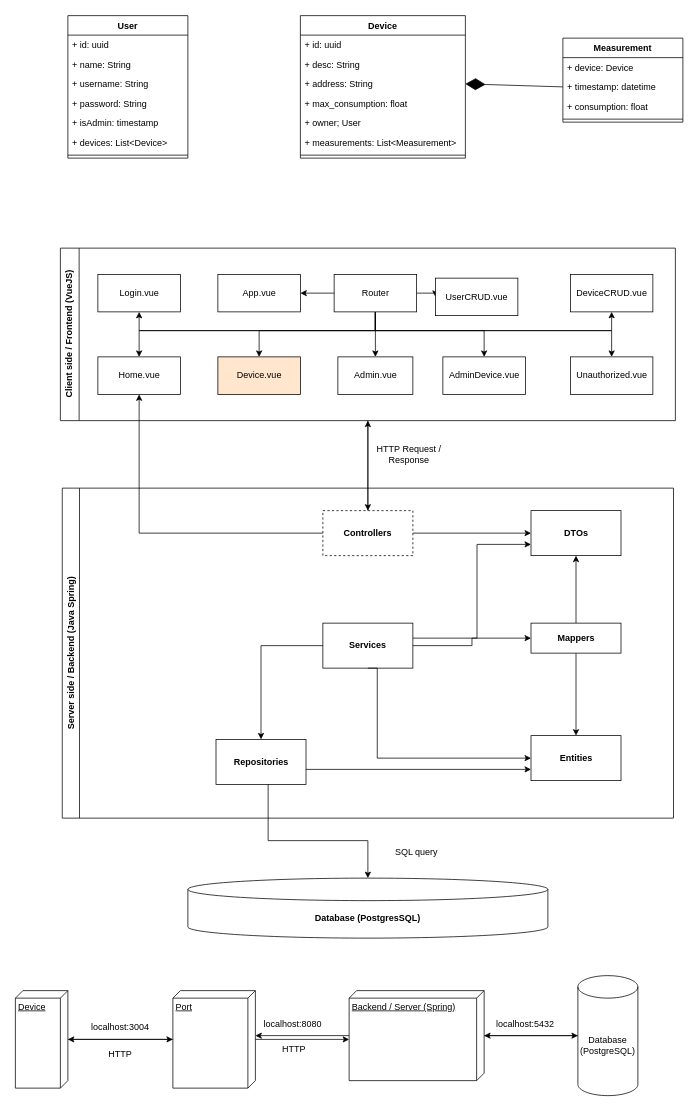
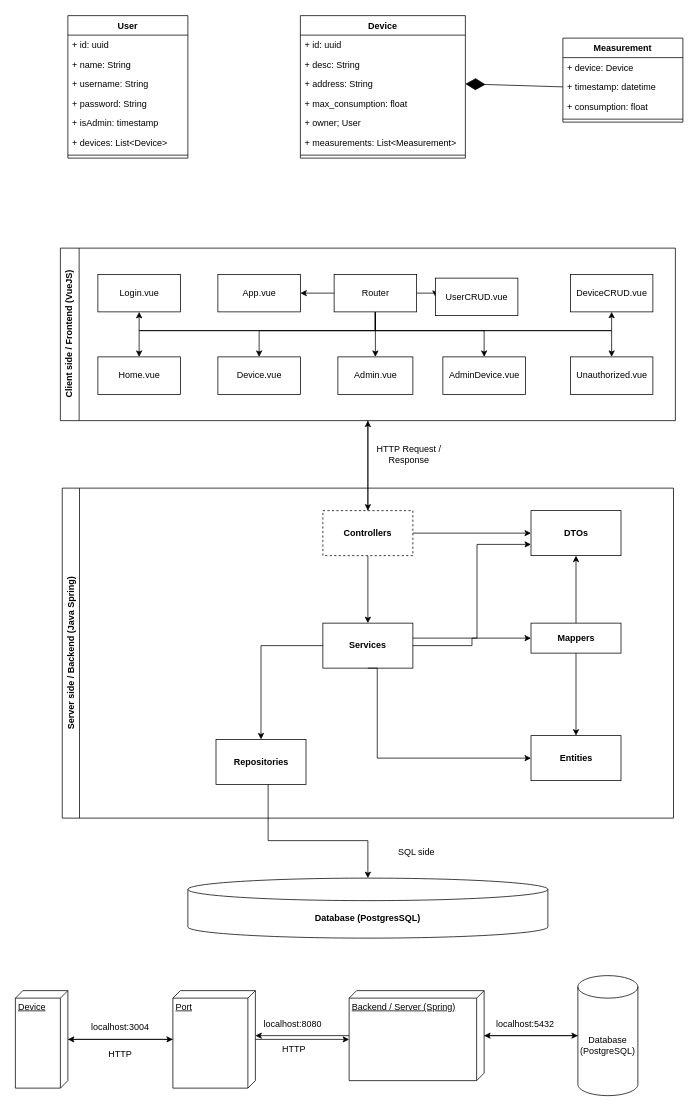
  <mxCell id="0" />
  <mxCell id="1" parent="0" />
  <mxCell id="2" value="User" style="swimlane;fontStyle=1;align=center;verticalAlign=top;childLayout=stackLayout;horizontal=1;startSize=26;horizontalStack=0;resizeParent=1;resizeParentMax=0;resizeLast=0;collapsible=1;marginBottom=0;" parent="1" vertex="1"><mxGeometry x="90" y="20" width="160" height="190" as="geometry" /></mxCell>
  <mxCell id="3" value="+ id: uuid" style="text;strokeColor=none;fillColor=none;align=left;verticalAlign=top;spacingLeft=4;spacingRight=4;overflow=hidden;rotatable=0;points=[[0,0.5],[1,0.5]];portConstraint=eastwest;" parent="2" vertex="1"><mxGeometry y="26" width="160" height="26" as="geometry" /></mxCell>
  <mxCell id="4" value="+ name: String" style="text;strokeColor=none;fillColor=none;align=left;verticalAlign=top;spacingLeft=4;spacingRight=4;overflow=hidden;rotatable=0;points=[[0,0.5],[1,0.5]];portConstraint=eastwest;" parent="2" vertex="1"><mxGeometry y="52" width="160" height="26" as="geometry" /></mxCell>
  <mxCell id="5" value="+ username: String" style="text;strokeColor=none;fillColor=none;align=left;verticalAlign=top;spacingLeft=4;spacingRight=4;overflow=hidden;rotatable=0;points=[[0,0.5],[1,0.5]];portConstraint=eastwest;" parent="2" vertex="1"><mxGeometry y="78" width="160" height="26" as="geometry" /></mxCell>
  <mxCell id="6" value="+ password: String" style="text;strokeColor=none;fillColor=none;align=left;verticalAlign=top;spacingLeft=4;spacingRight=4;overflow=hidden;rotatable=0;points=[[0,0.5],[1,0.5]];portConstraint=eastwest;" parent="2" vertex="1"><mxGeometry y="104" width="160" height="26" as="geometry" /></mxCell>
  <mxCell id="7" value="+ isAdmin: timestamp" style="text;strokeColor=none;fillColor=none;align=left;verticalAlign=top;spacingLeft=4;spacingRight=4;overflow=hidden;rotatable=0;points=[[0,0.5],[1,0.5]];portConstraint=eastwest;" parent="2" vertex="1"><mxGeometry y="130" width="160" height="26" as="geometry" /></mxCell>
  <mxCell id="8" value="+ devices: List&lt;Device&gt;" style="text;strokeColor=none;fillColor=none;align=left;verticalAlign=top;spacingLeft=4;spacingRight=4;overflow=hidden;rotatable=0;points=[[0,0.5],[1,0.5]];portConstraint=eastwest;" parent="2" vertex="1"><mxGeometry y="156" width="160" height="26" as="geometry" /></mxCell>
  <mxCell id="9" value="" style="line;strokeWidth=1;fillColor=none;align=left;verticalAlign=middle;spacingTop=-1;spacingLeft=3;spacingRight=3;rotatable=0;labelPosition=right;points=[];portConstraint=eastwest;strokeColor=inherit;" parent="2" vertex="1"><mxGeometry y="182" width="160" height="8" as="geometry" /></mxCell>
  <mxCell id="10" value="Device" style="swimlane;fontStyle=1;align=center;verticalAlign=top;childLayout=stackLayout;horizontal=1;startSize=26;horizontalStack=0;resizeParent=1;resizeParentMax=0;resizeLast=0;collapsible=1;marginBottom=0;" parent="1" vertex="1"><mxGeometry x="400" y="20" width="220" height="190" as="geometry" /></mxCell>
  <mxCell id="11" value="+ id: uuid" style="text;strokeColor=none;fillColor=none;align=left;verticalAlign=top;spacingLeft=4;spacingRight=4;overflow=hidden;rotatable=0;points=[[0,0.5],[1,0.5]];portConstraint=eastwest;" parent="10" vertex="1"><mxGeometry y="26" width="220" height="26" as="geometry" /></mxCell>
  <mxCell id="12" value="+ desc: String" style="text;strokeColor=none;fillColor=none;align=left;verticalAlign=top;spacingLeft=4;spacingRight=4;overflow=hidden;rotatable=0;points=[[0,0.5],[1,0.5]];portConstraint=eastwest;" parent="10" vertex="1"><mxGeometry y="52" width="220" height="26" as="geometry" /></mxCell>
  <mxCell id="13" value="+ address: String" style="text;strokeColor=none;fillColor=none;align=left;verticalAlign=top;spacingLeft=4;spacingRight=4;overflow=hidden;rotatable=0;points=[[0,0.5],[1,0.5]];portConstraint=eastwest;" parent="10" vertex="1"><mxGeometry y="78" width="220" height="26" as="geometry" /></mxCell>
  <mxCell id="14" value="+ max_consumption: float" style="text;strokeColor=none;fillColor=none;align=left;verticalAlign=top;spacingLeft=4;spacingRight=4;overflow=hidden;rotatable=0;points=[[0,0.5],[1,0.5]];portConstraint=eastwest;" parent="10" vertex="1"><mxGeometry y="104" width="220" height="26" as="geometry" /></mxCell>
  <mxCell id="15" value="+ owner; User" style="text;strokeColor=none;fillColor=none;align=left;verticalAlign=top;spacingLeft=4;spacingRight=4;overflow=hidden;rotatable=0;points=[[0,0.5],[1,0.5]];portConstraint=eastwest;" parent="10" vertex="1"><mxGeometry y="130" width="220" height="26" as="geometry" /></mxCell>
  <mxCell id="16" value="+ measurements: List&lt;Measurement&gt;" style="text;strokeColor=none;fillColor=none;align=left;verticalAlign=top;spacingLeft=4;spacingRight=4;overflow=hidden;rotatable=0;points=[[0,0.5],[1,0.5]];portConstraint=eastwest;" parent="10" vertex="1"><mxGeometry y="156" width="220" height="26" as="geometry" /></mxCell>
  <mxCell id="17" value="" style="line;strokeWidth=1;fillColor=none;align=left;verticalAlign=middle;spacingTop=-1;spacingLeft=3;spacingRight=3;rotatable=0;labelPosition=right;points=[];portConstraint=eastwest;strokeColor=inherit;" parent="10" vertex="1"><mxGeometry y="182" width="220" height="8" as="geometry" /></mxCell>
  <mxCell id="18" value="Measurement" style="swimlane;fontStyle=1;align=center;verticalAlign=top;childLayout=stackLayout;horizontal=1;startSize=26;horizontalStack=0;resizeParent=1;resizeParentMax=0;resizeLast=0;collapsible=1;marginBottom=0;" parent="1" vertex="1"><mxGeometry x="750" y="50" width="160" height="112" as="geometry" /></mxCell>
  <mxCell id="19" value="+ device: Device" style="text;strokeColor=none;fillColor=none;align=left;verticalAlign=top;spacingLeft=4;spacingRight=4;overflow=hidden;rotatable=0;points=[[0,0.5],[1,0.5]];portConstraint=eastwest;" parent="18" vertex="1"><mxGeometry y="26" width="160" height="26" as="geometry" /></mxCell>
  <mxCell id="20" value="+ timestamp: datetime" style="text;strokeColor=none;fillColor=none;align=left;verticalAlign=top;spacingLeft=4;spacingRight=4;overflow=hidden;rotatable=0;points=[[0,0.5],[1,0.5]];portConstraint=eastwest;" parent="18" vertex="1"><mxGeometry y="52" width="160" height="26" as="geometry" /></mxCell>
  <mxCell id="21" value="+ consumption: float" style="text;strokeColor=none;fillColor=none;align=left;verticalAlign=top;spacingLeft=4;spacingRight=4;overflow=hidden;rotatable=0;points=[[0,0.5],[1,0.5]];portConstraint=eastwest;" parent="18" vertex="1"><mxGeometry y="78" width="160" height="26" as="geometry" /></mxCell>
  <mxCell id="22" value="" style="line;strokeWidth=1;fillColor=none;align=left;verticalAlign=middle;spacingTop=-1;spacingLeft=3;spacingRight=3;rotatable=0;labelPosition=right;points=[];portConstraint=eastwest;strokeColor=inherit;" parent="18" vertex="1"><mxGeometry y="104" width="160" height="8" as="geometry" /></mxCell>
  <mxCell id="23" value="" style="endArrow=diamondThin;endFill=1;endSize=24;html=1;rounded=0;exitX=0;exitY=0.5;exitDx=0;exitDy=0;entryX=1;entryY=0.5;entryDx=0;entryDy=0;" parent="1" source="20" target="13" edge="1"><mxGeometry width="160" relative="1" as="geometry"><mxPoint x="600" y="280" as="sourcePoint" /><mxPoint x="640" y="120" as="targetPoint" /></mxGeometry></mxCell>
  <mxCell id="24" style="edgeStyle=orthogonalEdgeStyle;rounded=0;orthogonalLoop=1;jettySize=auto;html=1;exitX=0.5;exitY=1;exitDx=0;exitDy=0;entryX=0.5;entryY=0;entryDx=0;entryDy=0;" edge="1" parent="1" source="25" target="46"><mxGeometry relative="1" as="geometry" /></mxCell>
  <mxCell id="25" value="Client side / Frontend (VueJS)" style="swimlane;horizontal=0;whiteSpace=wrap;html=1;startSize=25;" vertex="1" parent="1"><mxGeometry x="80" y="330" width="820" height="230" as="geometry" /></mxCell>
  <mxCell id="26" value="Login.vue" style="html=1;" vertex="1" parent="25"><mxGeometry x="50" y="35" width="110" height="50" as="geometry" /></mxCell>
  <mxCell id="27" value="Home.vue" style="html=1;" vertex="1" parent="25"><mxGeometry x="50" y="145" width="110" height="50" as="geometry" /></mxCell>
  <mxCell id="28" value="App.vue" style="html=1;" vertex="1" parent="25"><mxGeometry x="210" y="35" width="110" height="50" as="geometry" /></mxCell>
- <mxCell id="29" value="Device.vue" style="html=1;fillColor=#ffe6cc;" vertex="1" parent="25"><mxGeometry x="210" y="145" width="110" height="50" as="geometry" /></mxCell>
+ <mxCell id="29" value="Device.vue" style="html=1;" vertex="1" parent="25"><mxGeometry x="210" y="145" width="110" height="50" as="geometry" /></mxCell>
  <mxCell id="30" style="edgeStyle=orthogonalEdgeStyle;rounded=0;orthogonalLoop=1;jettySize=auto;html=1;entryX=0.5;entryY=0;entryDx=0;entryDy=0;" edge="1" parent="25" source="39" target="40"><mxGeometry relative="1" as="geometry" /></mxCell>
  <mxCell id="31" style="edgeStyle=orthogonalEdgeStyle;rounded=0;orthogonalLoop=1;jettySize=auto;html=1;exitX=1;exitY=0.5;exitDx=0;exitDy=0;entryX=0;entryY=0.5;entryDx=0;entryDy=0;" edge="1" parent="25" source="39" target="41"><mxGeometry relative="1" as="geometry" /></mxCell>
  <mxCell id="32" style="edgeStyle=orthogonalEdgeStyle;rounded=0;orthogonalLoop=1;jettySize=auto;html=1;exitX=0;exitY=0.5;exitDx=0;exitDy=0;entryX=1;entryY=0.5;entryDx=0;entryDy=0;" edge="1" parent="25" source="39" target="28"><mxGeometry relative="1" as="geometry" /></mxCell>
  <mxCell id="33" style="edgeStyle=orthogonalEdgeStyle;rounded=0;orthogonalLoop=1;jettySize=auto;html=1;exitX=0.5;exitY=1;exitDx=0;exitDy=0;entryX=0.5;entryY=1;entryDx=0;entryDy=0;" edge="1" parent="25" source="39" target="26"><mxGeometry relative="1" as="geometry"><Array as="points"><mxPoint x="420" y="110" /><mxPoint x="105" y="110" /></Array></mxGeometry></mxCell>
  <mxCell id="34" style="edgeStyle=orthogonalEdgeStyle;rounded=0;orthogonalLoop=1;jettySize=auto;html=1;entryX=0.5;entryY=0;entryDx=0;entryDy=0;" edge="1" parent="25" source="39" target="27"><mxGeometry relative="1" as="geometry"><Array as="points"><mxPoint x="420" y="110" /><mxPoint x="105" y="110" /></Array></mxGeometry></mxCell>
  <mxCell id="35" style="edgeStyle=orthogonalEdgeStyle;rounded=0;orthogonalLoop=1;jettySize=auto;html=1;entryX=0.5;entryY=0;entryDx=0;entryDy=0;" edge="1" parent="25" source="39" target="29"><mxGeometry relative="1" as="geometry"><Array as="points"><mxPoint x="420" y="110" /><mxPoint x="265" y="110" /></Array></mxGeometry></mxCell>
  <mxCell id="36" style="edgeStyle=orthogonalEdgeStyle;rounded=0;orthogonalLoop=1;jettySize=auto;html=1;exitX=0.5;exitY=1;exitDx=0;exitDy=0;entryX=0.5;entryY=0;entryDx=0;entryDy=0;" edge="1" parent="25" source="39" target="42"><mxGeometry relative="1" as="geometry"><Array as="points"><mxPoint x="420" y="110" /><mxPoint x="565" y="110" /></Array></mxGeometry></mxCell>
  <mxCell id="37" style="edgeStyle=orthogonalEdgeStyle;rounded=0;orthogonalLoop=1;jettySize=auto;html=1;entryX=0.5;entryY=1;entryDx=0;entryDy=0;" edge="1" parent="25" source="39" target="43"><mxGeometry relative="1" as="geometry"><Array as="points"><mxPoint x="420" y="110" /><mxPoint x="735" y="110" /></Array></mxGeometry></mxCell>
  <mxCell id="38" style="edgeStyle=orthogonalEdgeStyle;rounded=0;orthogonalLoop=1;jettySize=auto;html=1;entryX=0.5;entryY=0;entryDx=0;entryDy=0;" edge="1" parent="25" source="39" target="44"><mxGeometry relative="1" as="geometry"><Array as="points"><mxPoint x="420" y="110" /><mxPoint x="735" y="110" /></Array></mxGeometry></mxCell>
  <mxCell id="39" value="Router" style="html=1;" vertex="1" parent="25"><mxGeometry x="365" y="35" width="110" height="50" as="geometry" /></mxCell>
  <mxCell id="40" value="Admin.vue" style="html=1;" vertex="1" parent="25"><mxGeometry x="370" y="145" width="100" height="50" as="geometry" /></mxCell>
  <mxCell id="41" value="UserCRUD.vue" style="html=1;" vertex="1" parent="25"><mxGeometry x="500" y="40" width="110" height="50" as="geometry" /></mxCell>
  <mxCell id="42" value="AdminDevice.vue" style="html=1;" vertex="1" parent="25"><mxGeometry x="510" y="145" width="110" height="50" as="geometry" /></mxCell>
  <mxCell id="43" value="DeviceCRUD.vue" style="html=1;" vertex="1" parent="25"><mxGeometry x="680" y="35" width="110" height="50" as="geometry" /></mxCell>
  <mxCell id="44" value="Unauthorized.vue" style="html=1;" vertex="1" parent="25"><mxGeometry x="680" y="145" width="110" height="50" as="geometry" /></mxCell>
  <mxCell id="45" value="Server side / Backend (Java Spring)" style="swimlane;horizontal=0;whiteSpace=wrap;html=1;" vertex="1" parent="1"><mxGeometry x="82.5" y="650" width="815" height="440" as="geometry" /></mxCell>
  <mxCell id="46" value="&lt;b&gt;Controllers&lt;/b&gt;" style="rounded=0;whiteSpace=wrap;html=1;dashed=1;" vertex="1" parent="45"><mxGeometry x="347.5" y="30" width="120" height="60" as="geometry" /></mxCell>
  <mxCell id="47" value="&lt;b&gt;Services&lt;/b&gt;" style="rounded=0;whiteSpace=wrap;html=1;" vertex="1" parent="45"><mxGeometry x="347.5" y="180" width="120" height="60" as="geometry" /></mxCell>
- <mxCell id="48" style="edgeStyle=orthogonalEdgeStyle;rounded=0;orthogonalLoop=1;jettySize=auto;html=1;" edge="1" parent="45" source="46" target="27"><mxGeometry relative="1" as="geometry" /></mxCell>
+ <mxCell id="48" style="edgeStyle=orthogonalEdgeStyle;rounded=0;orthogonalLoop=1;jettySize=auto;html=1;entryX=0.5;entryY=0;entryDx=0;entryDy=0;" edge="1" parent="45" source="46" target="47"><mxGeometry relative="1" as="geometry" /></mxCell>
  <mxCell id="49" value="&lt;b&gt;Repositories&lt;/b&gt;" style="rounded=0;whiteSpace=wrap;html=1;" vertex="1" parent="45"><mxGeometry x="205" y="335" width="120" height="60" as="geometry" /></mxCell>
  <mxCell id="50" style="edgeStyle=orthogonalEdgeStyle;rounded=0;orthogonalLoop=1;jettySize=auto;html=1;entryX=0.5;entryY=0;entryDx=0;entryDy=0;exitX=0;exitY=0.5;exitDx=0;exitDy=0;" edge="1" parent="45" source="47" target="49"><mxGeometry relative="1" as="geometry" /></mxCell>
  <mxCell id="51" value="&lt;b&gt;DTOs&lt;/b&gt;" style="rounded=0;whiteSpace=wrap;html=1;" vertex="1" parent="45"><mxGeometry x="625" y="30" width="120" height="60" as="geometry" /></mxCell>
  <mxCell id="52" style="edgeStyle=orthogonalEdgeStyle;rounded=0;orthogonalLoop=1;jettySize=auto;html=1;entryX=0;entryY=0.5;entryDx=0;entryDy=0;" edge="1" parent="45" source="46" target="51"><mxGeometry relative="1" as="geometry" /></mxCell>
  <mxCell id="53" style="edgeStyle=orthogonalEdgeStyle;rounded=0;orthogonalLoop=1;jettySize=auto;html=1;entryX=0;entryY=0.75;entryDx=0;entryDy=0;" edge="1" parent="45" source="47" target="51"><mxGeometry relative="1" as="geometry"><Array as="points"><mxPoint x="553" y="200" /><mxPoint x="553" y="75" /></Array></mxGeometry></mxCell>
  <mxCell id="54" value="&lt;b&gt;Entities&lt;/b&gt;" style="rounded=0;whiteSpace=wrap;html=1;" vertex="1" parent="45"><mxGeometry x="625" y="330" width="120" height="60" as="geometry" /></mxCell>
  <mxCell id="55" style="edgeStyle=orthogonalEdgeStyle;rounded=0;orthogonalLoop=1;jettySize=auto;html=1;entryX=0;entryY=0.5;entryDx=0;entryDy=0;exitX=0.5;exitY=1;exitDx=0;exitDy=0;" edge="1" parent="45" source="47" target="54"><mxGeometry relative="1" as="geometry"><Array as="points"><mxPoint x="420" y="360" /></Array></mxGeometry></mxCell>
- <mxCell id="56" style="edgeStyle=orthogonalEdgeStyle;rounded=0;orthogonalLoop=1;jettySize=auto;html=1;entryX=0;entryY=0.75;entryDx=0;entryDy=0;" edge="1" parent="45" source="49" target="54"><mxGeometry relative="1" as="geometry"><Array as="points"><mxPoint x="425" y="375" /><mxPoint x="425" y="375" /></Array></mxGeometry></mxCell>
  <mxCell id="57" style="edgeStyle=orthogonalEdgeStyle;rounded=0;orthogonalLoop=1;jettySize=auto;html=1;entryX=0.5;entryY=1;entryDx=0;entryDy=0;" edge="1" parent="45" source="59" target="51"><mxGeometry relative="1" as="geometry" /></mxCell>
  <mxCell id="58" style="edgeStyle=orthogonalEdgeStyle;rounded=0;orthogonalLoop=1;jettySize=auto;html=1;entryX=0.5;entryY=0;entryDx=0;entryDy=0;" edge="1" parent="45" source="59" target="54"><mxGeometry relative="1" as="geometry" /></mxCell>
  <mxCell id="59" value="&lt;b&gt;Mappers&lt;/b&gt;" style="rounded=0;whiteSpace=wrap;html=1;" vertex="1" parent="45"><mxGeometry x="625" y="180" width="120" height="40" as="geometry" /></mxCell>
  <mxCell id="60" style="edgeStyle=orthogonalEdgeStyle;rounded=0;orthogonalLoop=1;jettySize=auto;html=1;entryX=0;entryY=0.5;entryDx=0;entryDy=0;exitX=1;exitY=0.5;exitDx=0;exitDy=0;" edge="1" parent="45" source="47" target="59"><mxGeometry relative="1" as="geometry"><Array as="points" /></mxGeometry></mxCell>
  <mxCell id="61" style="edgeStyle=orthogonalEdgeStyle;rounded=0;orthogonalLoop=1;jettySize=auto;html=1;exitX=0.5;exitY=0;exitDx=0;exitDy=0;entryX=0.5;entryY=1;entryDx=0;entryDy=0;" edge="1" parent="1" source="46" target="25"><mxGeometry relative="1" as="geometry" /></mxCell>
  <mxCell id="62" value="HTTP Request / Response" style="text;html=1;strokeColor=none;fillColor=none;align=center;verticalAlign=middle;whiteSpace=wrap;rounded=0;" vertex="1" parent="1"><mxGeometry x="495" y="590" width="100" height="30" as="geometry" /></mxCell>
  <mxCell id="63" value="&lt;b&gt;Database (PostgresSQL)&lt;/b&gt;" style="shape=cylinder3;whiteSpace=wrap;html=1;boundedLbl=1;backgroundOutline=1;size=15;" vertex="1" parent="1"><mxGeometry x="250" y="1170" width="480" height="80" as="geometry" /></mxCell>
  <mxCell id="64" style="edgeStyle=orthogonalEdgeStyle;rounded=0;orthogonalLoop=1;jettySize=auto;html=1;" edge="1" parent="1" source="49" target="63"><mxGeometry relative="1" as="geometry"><Array as="points"><mxPoint x="357" y="1120" /><mxPoint x="490" y="1120" /></Array></mxGeometry></mxCell>
- <mxCell id="65" value="SQL query" style="text;html=1;strokeColor=none;fillColor=none;align=center;verticalAlign=middle;whiteSpace=wrap;rounded=0;" vertex="1" parent="1"><mxGeometry x="515" y="1120" width="80" height="30" as="geometry" /></mxCell>
+ <mxCell id="65" value="SQL side" style="text;html=1;strokeColor=none;fillColor=none;align=center;verticalAlign=middle;whiteSpace=wrap;rounded=0;" vertex="1" parent="1"><mxGeometry x="515" y="1120" width="80" height="30" as="geometry" /></mxCell>
  <mxCell id="66" style="edgeStyle=orthogonalEdgeStyle;rounded=0;orthogonalLoop=1;jettySize=auto;html=1;" edge="1" parent="1" source="67" target="70"><mxGeometry relative="1" as="geometry" /></mxCell>
  <mxCell id="67" value="Device" style="verticalAlign=top;align=left;spacingTop=8;spacingLeft=2;spacingRight=12;shape=cube;size=10;direction=south;fontStyle=4;html=1;" vertex="1" parent="1"><mxGeometry x="20" y="1320" width="70" height="130" as="geometry" /></mxCell>
  <mxCell id="68" style="edgeStyle=orthogonalEdgeStyle;rounded=0;orthogonalLoop=1;jettySize=auto;html=1;entryX=0;entryY=0;entryDx=65;entryDy=180;entryPerimeter=0;" edge="1" parent="1" source="70" target="73"><mxGeometry relative="1" as="geometry" /></mxCell>
  <mxCell id="69" style="edgeStyle=orthogonalEdgeStyle;rounded=0;orthogonalLoop=1;jettySize=auto;html=1;" edge="1" parent="1" source="70" target="67"><mxGeometry relative="1" as="geometry" /></mxCell>
  <mxCell id="70" value="Port" style="verticalAlign=top;align=left;spacingTop=8;spacingLeft=2;spacingRight=12;shape=cube;size=10;direction=south;fontStyle=4;html=1;" vertex="1" parent="1"><mxGeometry x="230" y="1320" width="110" height="130" as="geometry" /></mxCell>
  <mxCell id="71" style="edgeStyle=orthogonalEdgeStyle;rounded=0;orthogonalLoop=1;jettySize=auto;html=1;entryX=0;entryY=0.5;entryDx=0;entryDy=0;entryPerimeter=0;" edge="1" parent="1" source="73" target="75"><mxGeometry relative="1" as="geometry" /></mxCell>
  <mxCell id="72" style="edgeStyle=orthogonalEdgeStyle;rounded=0;orthogonalLoop=1;jettySize=auto;html=1;entryX=0;entryY=0;entryDx=60;entryDy=0;entryPerimeter=0;" edge="1" parent="1" source="73" target="70"><mxGeometry relative="1" as="geometry" /></mxCell>
  <mxCell id="73" value="Backend / Server (Spring)" style="verticalAlign=top;align=left;spacingTop=8;spacingLeft=2;spacingRight=12;shape=cube;size=10;direction=south;fontStyle=4;html=1;" vertex="1" parent="1"><mxGeometry x="465" y="1320" width="180" height="120" as="geometry" /></mxCell>
  <mxCell id="74" style="edgeStyle=orthogonalEdgeStyle;rounded=0;orthogonalLoop=1;jettySize=auto;html=1;" edge="1" parent="1" source="75" target="73"><mxGeometry relative="1" as="geometry" /></mxCell>
  <mxCell id="75" value="Database &lt;br&gt;(PostgreSQL)" style="shape=cylinder3;whiteSpace=wrap;html=1;boundedLbl=1;backgroundOutline=1;size=15;" vertex="1" parent="1"><mxGeometry x="770" y="1300" width="80" height="160" as="geometry" /></mxCell>
  <mxCell id="76" value="localhost:5432" style="text;html=1;strokeColor=none;fillColor=none;align=center;verticalAlign=middle;whiteSpace=wrap;rounded=0;" vertex="1" parent="1"><mxGeometry x="670" y="1350" width="60" height="30" as="geometry" /></mxCell>
  <mxCell id="77" value="localhost:8080" style="text;html=1;strokeColor=none;fillColor=none;align=center;verticalAlign=middle;whiteSpace=wrap;rounded=0;" vertex="1" parent="1"><mxGeometry x="360" y="1350" width="60" height="30" as="geometry" /></mxCell>
  <mxCell id="78" value="HTTP" style="text;strokeColor=none;fillColor=none;align=left;verticalAlign=top;spacingLeft=4;spacingRight=4;overflow=hidden;rotatable=0;points=[[0,0.5],[1,0.5]];portConstraint=eastwest;" vertex="1" parent="1"><mxGeometry x="370" y="1384" width="100" height="26" as="geometry" /></mxCell>
  <mxCell id="79" value="localhost:3004" style="text;html=1;strokeColor=none;fillColor=none;align=center;verticalAlign=middle;whiteSpace=wrap;rounded=0;" vertex="1" parent="1"><mxGeometry x="130" y="1354" width="60" height="30" as="geometry" /></mxCell>
  <mxCell id="80" value="HTTP" style="text;html=1;strokeColor=none;fillColor=none;align=center;verticalAlign=middle;whiteSpace=wrap;rounded=0;" vertex="1" parent="1"><mxGeometry x="130" y="1390" width="60" height="30" as="geometry" /></mxCell>
